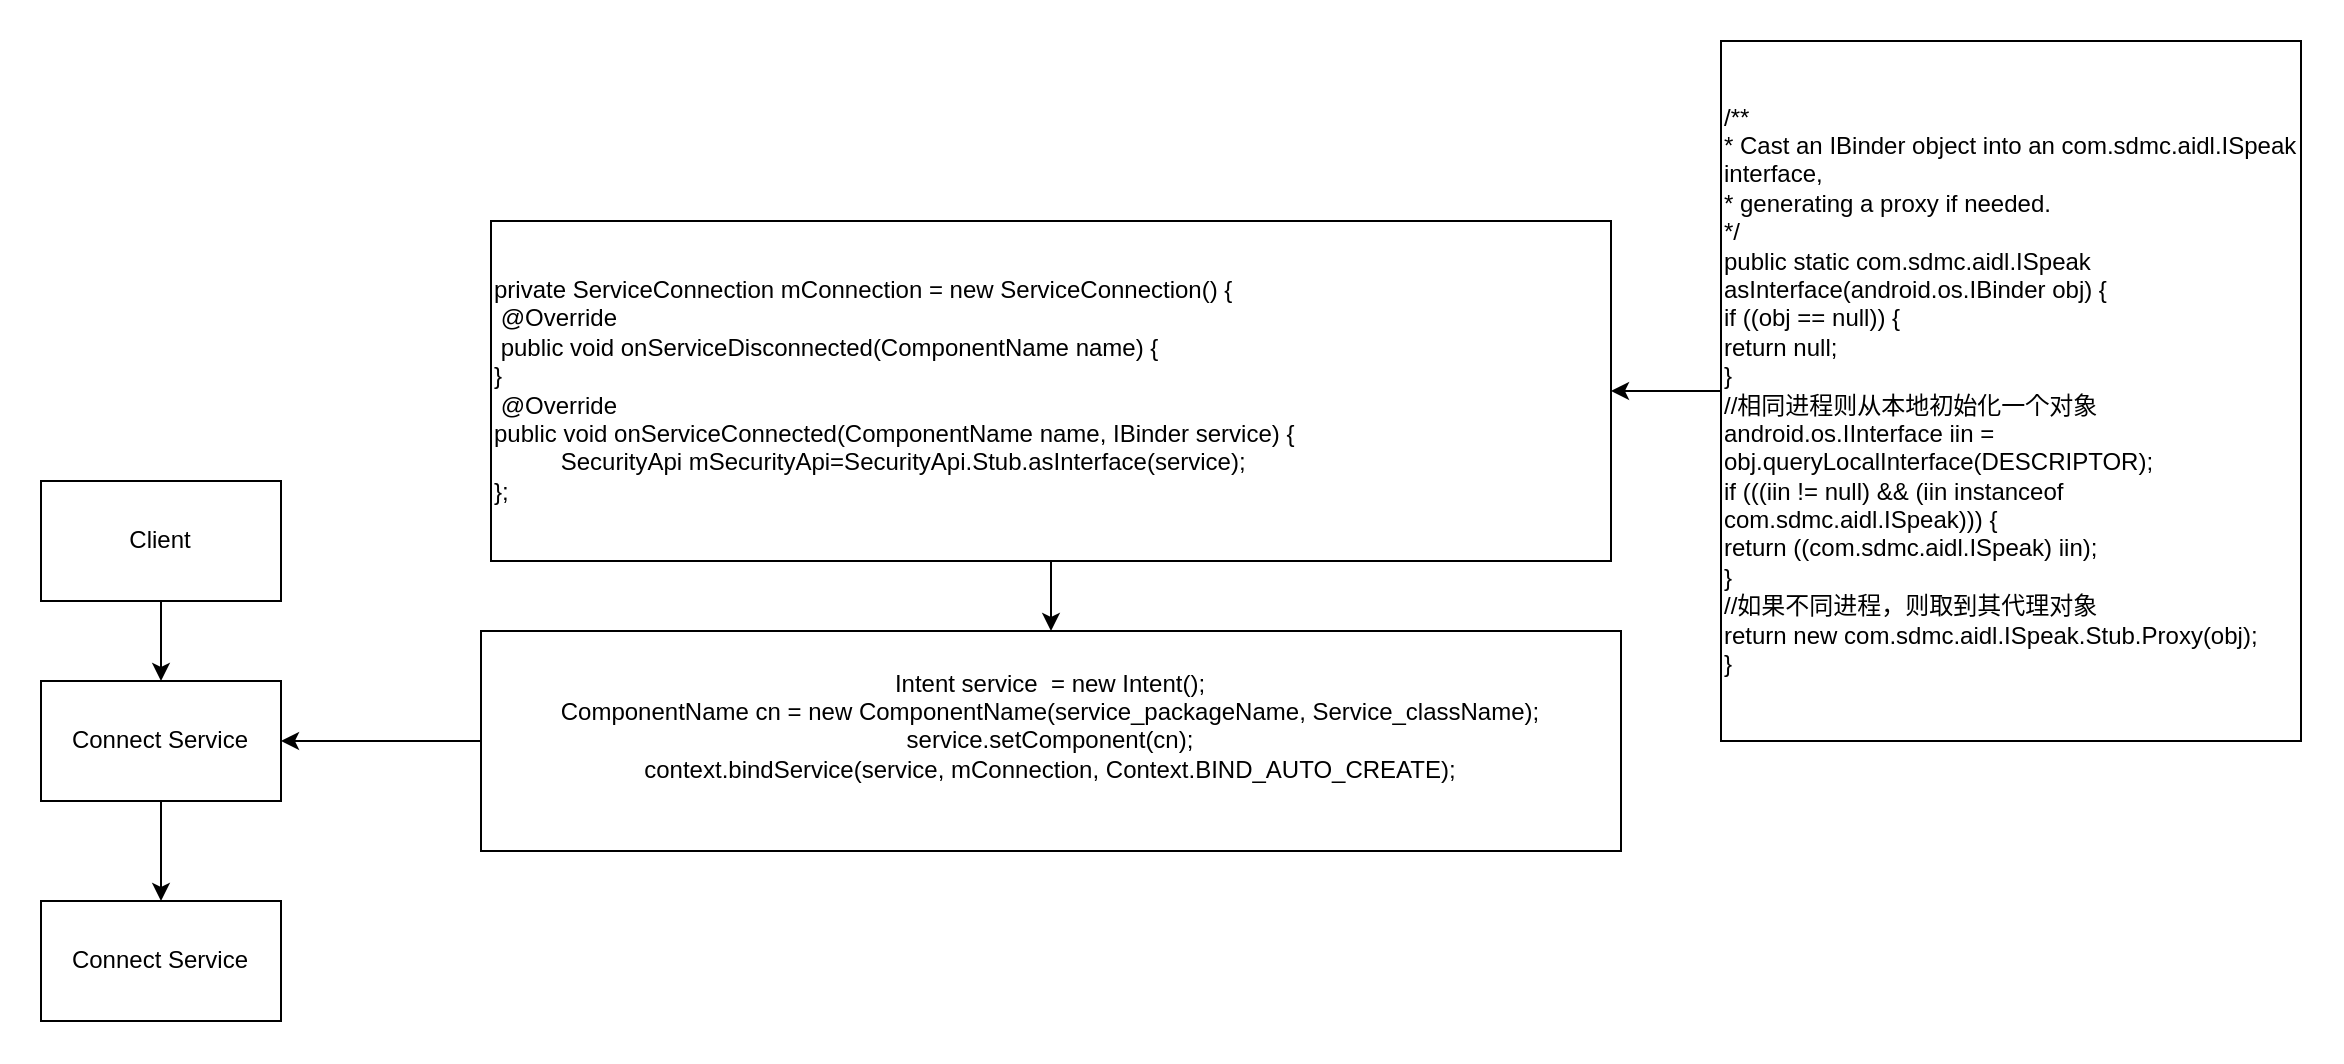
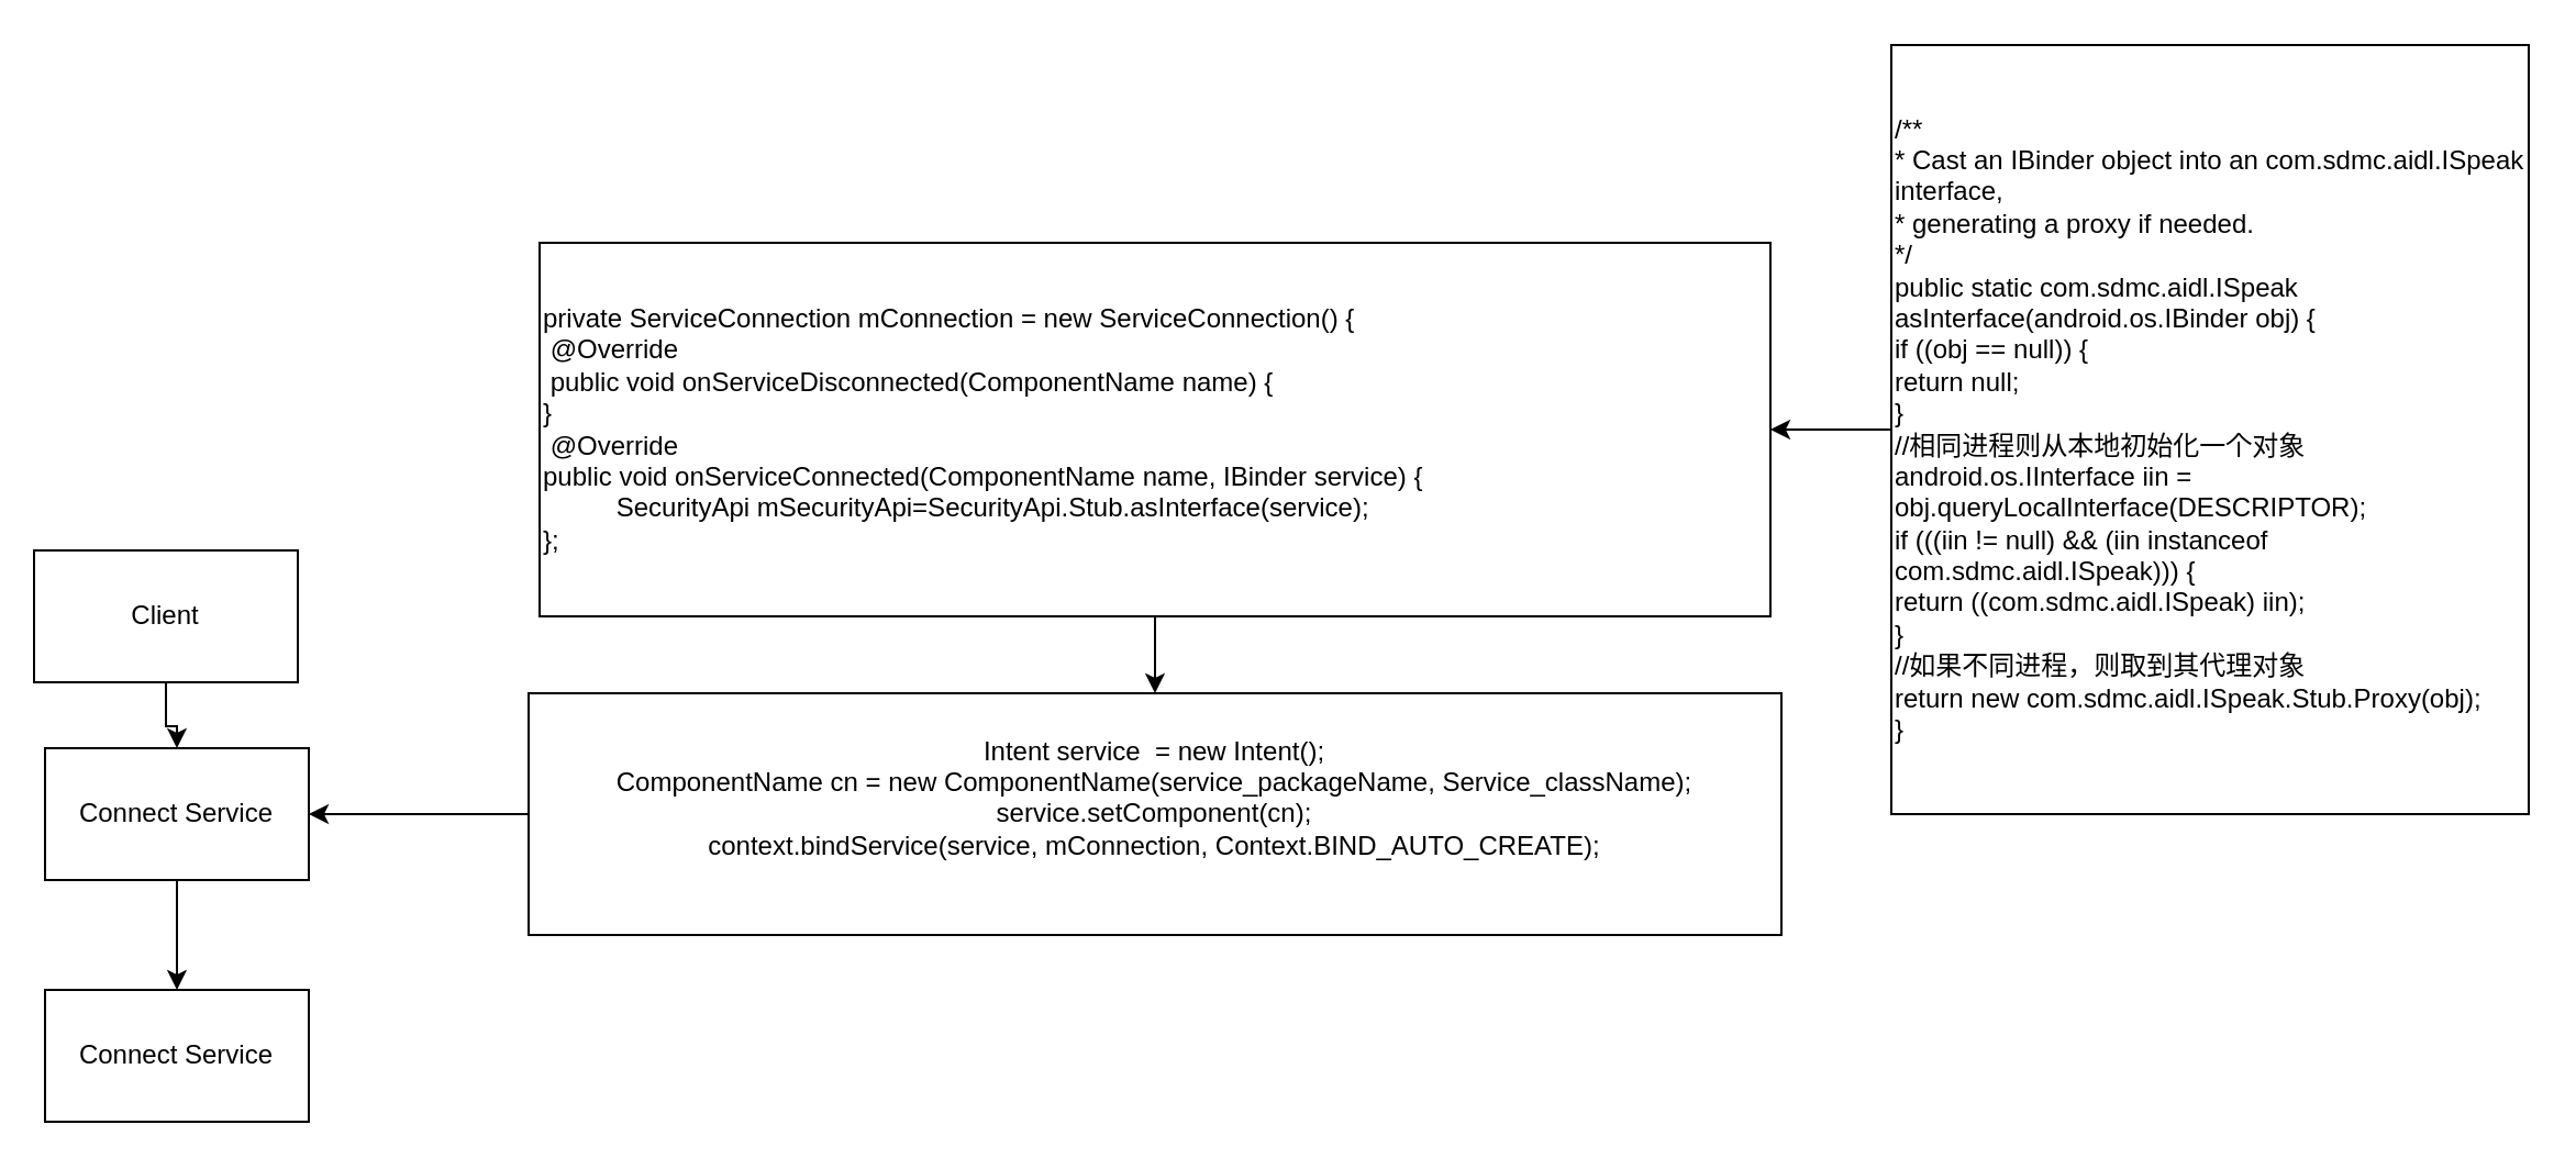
  <mxCell id="0" />
  <mxCell id="1" parent="0" />
  <mxCell id="2" value="" style="edgeStyle=orthogonalEdgeStyle;rounded=0;orthogonalLoop=1;jettySize=auto;html=1;" edge="1" parent="1" source="3" target="5"><mxGeometry relative="1" as="geometry" /></mxCell>
- <mxCell id="3" value="Client" style="rounded=0;whiteSpace=wrap;html=1;" vertex="1" parent="1"><mxGeometry x="20" y="240" width="120" height="60" as="geometry" /></mxCell>
+ <mxCell id="3" value="Client" style="rounded=0;whiteSpace=wrap;html=1;" vertex="1" parent="1"><mxGeometry x="15" y="250" width="120" height="60" as="geometry" /></mxCell>
  <mxCell id="4" value="" style="edgeStyle=orthogonalEdgeStyle;rounded=0;orthogonalLoop=1;jettySize=auto;html=1;entryX=0.5;entryY=0;entryDx=0;entryDy=0;" edge="1" parent="1" source="5" target="6"><mxGeometry relative="1" as="geometry"><mxPoint x="80" y="480" as="targetPoint" /></mxGeometry></mxCell>
  <mxCell id="5" value="Connect Service" style="rounded=0;whiteSpace=wrap;html=1;" vertex="1" parent="1"><mxGeometry x="20" y="340" width="120" height="60" as="geometry" /></mxCell>
  <mxCell id="6" value="Connect Service" style="rounded=0;whiteSpace=wrap;html=1;" vertex="1" parent="1"><mxGeometry x="20" y="450" width="120" height="60" as="geometry" /></mxCell>
  <mxCell id="7" style="edgeStyle=orthogonalEdgeStyle;rounded=0;orthogonalLoop=1;jettySize=auto;html=1;" edge="1" parent="1" source="8" target="5"><mxGeometry relative="1" as="geometry" /></mxCell>
  <mxCell id="8" value="&lt;div&gt;Intent service&amp;nbsp; = new Intent();&lt;/div&gt;&lt;div&gt;&lt;span&gt;  &lt;/span&gt;ComponentName cn = new ComponentName(service_packageName, Service_className);&lt;/div&gt;&lt;div&gt;&lt;span&gt;  &lt;/span&gt;service.setComponent(cn);&lt;/div&gt;&lt;div&gt;&lt;span&gt;  &lt;/span&gt;context.bindService(service, mConnection, Context.BIND_AUTO_CREATE);&lt;/div&gt;&lt;div&gt;&lt;br&gt;&lt;/div&gt;" style="rounded=0;whiteSpace=wrap;html=1;" vertex="1" parent="1"><mxGeometry x="240" y="315" width="570" height="110" as="geometry" /></mxCell>
  <mxCell id="9" value="" style="edgeStyle=orthogonalEdgeStyle;rounded=0;orthogonalLoop=1;jettySize=auto;html=1;" edge="1" parent="1" source="10" target="8"><mxGeometry relative="1" as="geometry" /></mxCell>
  <mxCell id="10" value="private ServiceConnection mConnection = new ServiceConnection() { &lt;br&gt;&amp;nbsp;@Override &lt;br&gt;&amp;nbsp;public void onServiceDisconnected(ComponentName name) { &lt;br&gt;} &lt;br&gt;&amp;nbsp;@Override  &lt;br&gt;public void onServiceConnected(ComponentName name, IBinder service) { &lt;br&gt;&amp;nbsp; &amp;nbsp; &amp;nbsp; &amp;nbsp; &amp;nbsp; SecurityApi mSecurityApi=SecurityApi.Stub.asInterface(service); &lt;br&gt;};" style="rounded=0;whiteSpace=wrap;html=1;align=left;" vertex="1" parent="1"><mxGeometry x="245" y="110" width="560" height="170" as="geometry" /></mxCell>
  <mxCell id="11" style="edgeStyle=orthogonalEdgeStyle;rounded=0;orthogonalLoop=1;jettySize=auto;html=1;" edge="1" parent="1" source="12" target="10"><mxGeometry relative="1" as="geometry" /></mxCell>
  <mxCell id="12" value="&lt;div&gt;/**&lt;/div&gt;&lt;div&gt;&lt;span&gt;  &lt;/span&gt; * Cast an IBinder object into an com.sdmc.aidl.ISpeak interface,&lt;/div&gt;&lt;div&gt;&lt;span&gt;  &lt;/span&gt; * generating a proxy if needed.&lt;/div&gt;&lt;div&gt;&lt;span&gt;  &lt;/span&gt; */&lt;/div&gt;&lt;div&gt;&lt;span&gt;  &lt;/span&gt;public static com.sdmc.aidl.ISpeak asInterface(android.os.IBinder obj) {&lt;/div&gt;&lt;div&gt;&lt;span&gt;   &lt;/span&gt;if ((obj == null)) {&lt;/div&gt;&lt;div&gt;&lt;span&gt;    &lt;/span&gt;return null;&lt;/div&gt;&lt;div&gt;&lt;span&gt;   &lt;/span&gt;}&lt;/div&gt;&lt;div&gt;//相同进程则从本地初始化一个对象&lt;/div&gt;&lt;div&gt;&lt;span&gt;   &lt;/span&gt;android.os.IInterface iin = obj.queryLocalInterface(DESCRIPTOR);&lt;/div&gt;&lt;div&gt;&lt;span&gt;   &lt;/span&gt;if (((iin != null) &amp;amp;&amp;amp; (iin instanceof com.sdmc.aidl.ISpeak))) {&lt;/div&gt;&lt;div&gt;&lt;span&gt;    &lt;/span&gt;return ((com.sdmc.aidl.ISpeak) iin);&lt;/div&gt;&lt;div&gt;&lt;span&gt;   &lt;/span&gt;}&lt;/div&gt;&lt;div&gt;//如果不同进程，则取到其代理对象&lt;/div&gt;&lt;div&gt;&lt;span&gt;   &lt;/span&gt;return new com.sdmc.aidl.ISpeak.Stub.Proxy(obj);&lt;/div&gt;&lt;div&gt;&lt;span&gt;  &lt;/span&gt;}&lt;/div&gt;" style="rounded=0;whiteSpace=wrap;html=1;align=left;" vertex="1" parent="1"><mxGeometry x="860" y="20" width="290" height="350" as="geometry" /></mxCell>
